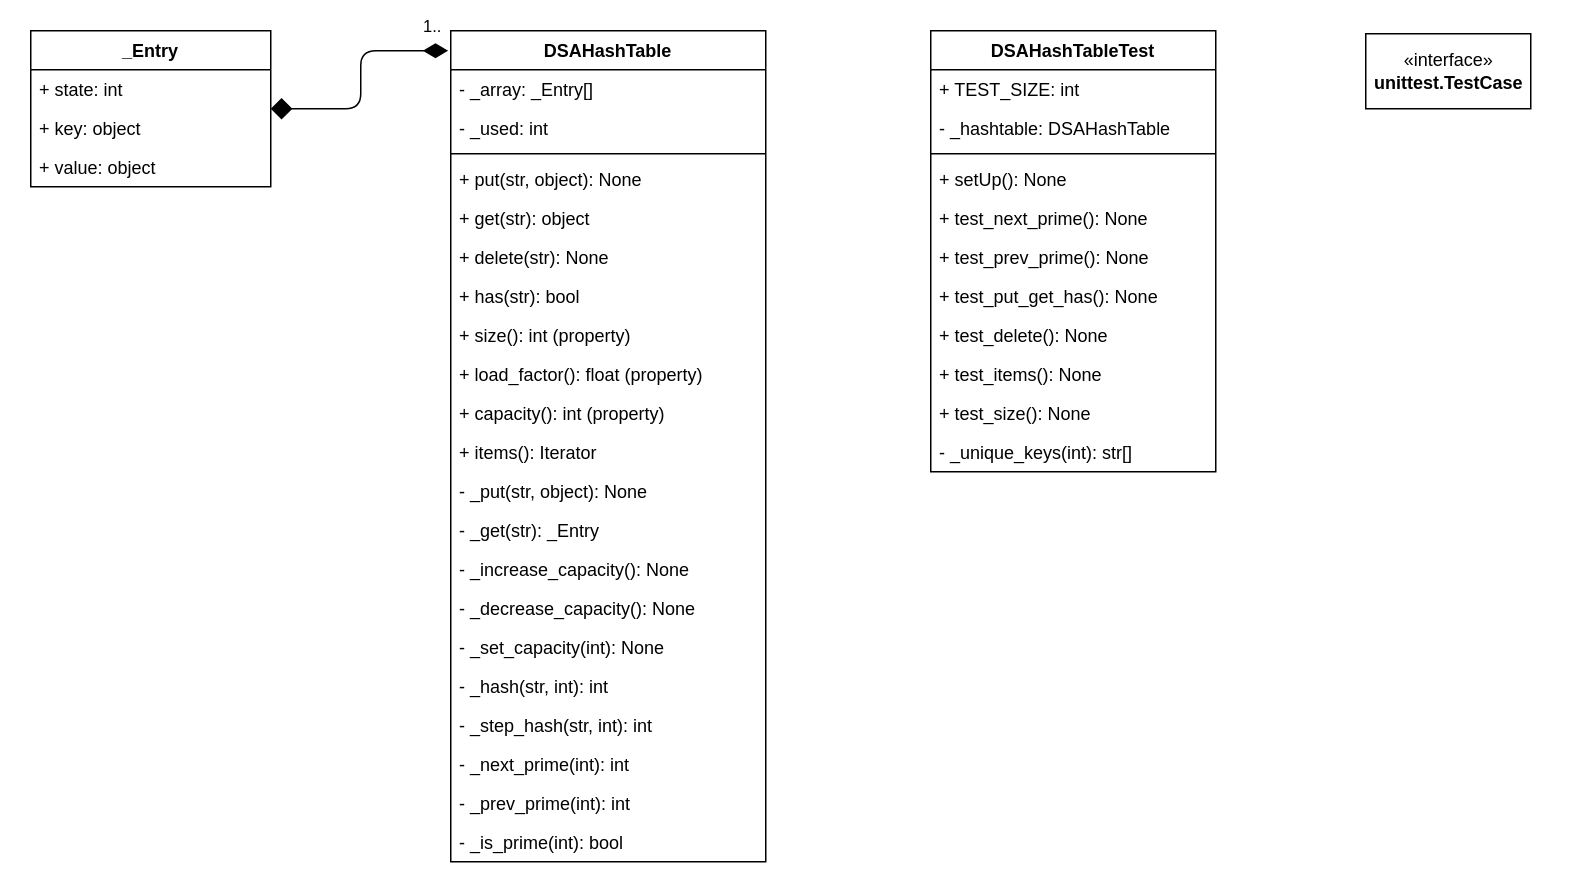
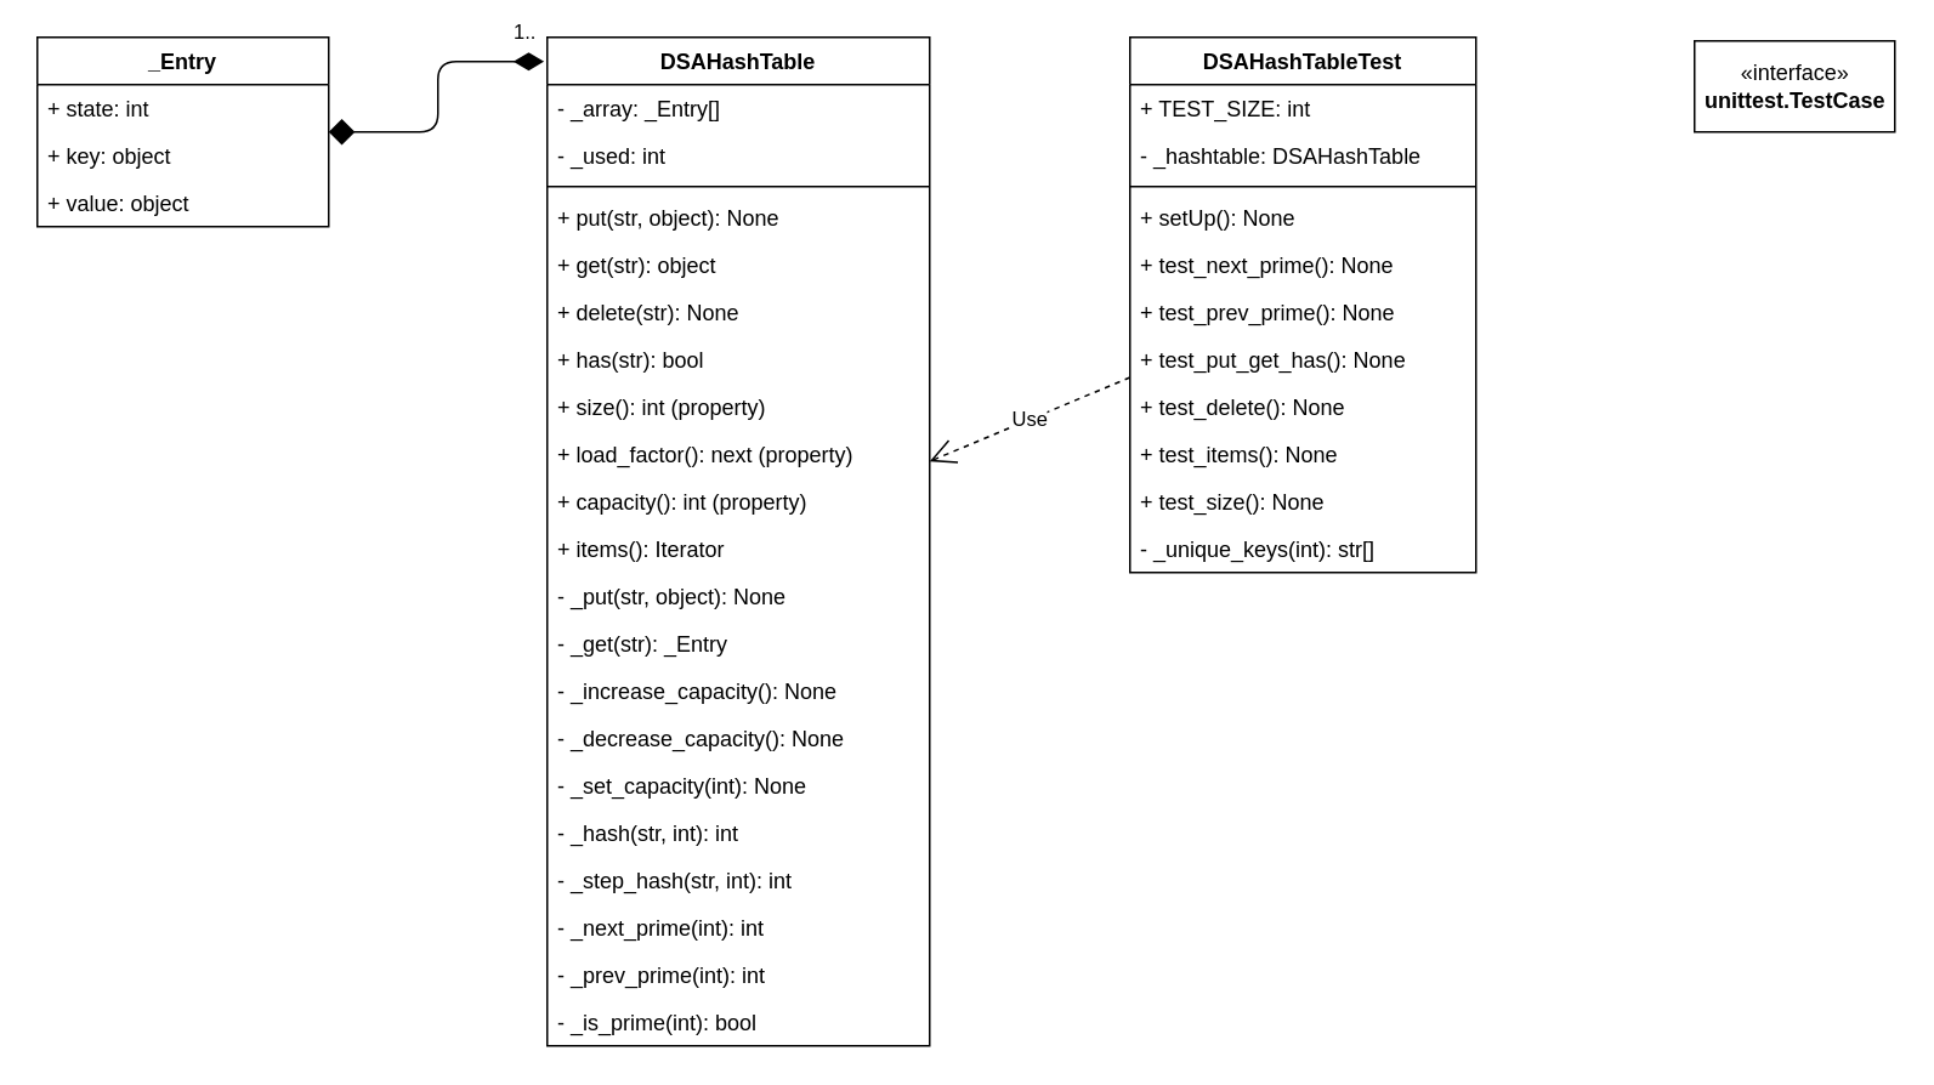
  <mxCell id="0" />
  <mxCell id="1" parent="0" />
  <mxCell id="2" value="DSAHashTable" style="swimlane;fontStyle=1;align=center;verticalAlign=top;childLayout=stackLayout;horizontal=1;startSize=26;horizontalStack=0;resizeParent=1;resizeParentMax=0;resizeLast=0;collapsible=1;marginBottom=0;" vertex="1" parent="1"><mxGeometry x="300" y="20" width="210" height="554" as="geometry" /></mxCell>
  <mxCell id="3" value="- _array: _Entry[]" style="text;strokeColor=none;fillColor=none;align=left;verticalAlign=top;spacingLeft=4;spacingRight=4;overflow=hidden;rotatable=0;points=[[0,0.5],[1,0.5]];portConstraint=eastwest;" vertex="1" parent="2"><mxGeometry y="26" width="210" height="26" as="geometry" /></mxCell>
  <mxCell id="4" value="- _used: int" style="text;strokeColor=none;fillColor=none;align=left;verticalAlign=top;spacingLeft=4;spacingRight=4;overflow=hidden;rotatable=0;points=[[0,0.5],[1,0.5]];portConstraint=eastwest;" vertex="1" parent="2"><mxGeometry y="52" width="210" height="26" as="geometry" /></mxCell>
  <mxCell id="5" value="" style="line;strokeWidth=1;fillColor=none;align=left;verticalAlign=middle;spacingTop=-1;spacingLeft=3;spacingRight=3;rotatable=0;labelPosition=right;points=[];portConstraint=eastwest;" vertex="1" parent="2"><mxGeometry y="78" width="210" height="8" as="geometry" /></mxCell>
  <mxCell id="6" value="+ put(str, object): None" style="text;strokeColor=none;fillColor=none;align=left;verticalAlign=top;spacingLeft=4;spacingRight=4;overflow=hidden;rotatable=0;points=[[0,0.5],[1,0.5]];portConstraint=eastwest;" vertex="1" parent="2"><mxGeometry y="86" width="210" height="26" as="geometry" /></mxCell>
  <mxCell id="7" value="+ get(str): object" style="text;strokeColor=none;fillColor=none;align=left;verticalAlign=top;spacingLeft=4;spacingRight=4;overflow=hidden;rotatable=0;points=[[0,0.5],[1,0.5]];portConstraint=eastwest;" vertex="1" parent="2"><mxGeometry y="112" width="210" height="26" as="geometry" /></mxCell>
  <mxCell id="8" value="+ delete(str): None" style="text;strokeColor=none;fillColor=none;align=left;verticalAlign=top;spacingLeft=4;spacingRight=4;overflow=hidden;rotatable=0;points=[[0,0.5],[1,0.5]];portConstraint=eastwest;" vertex="1" parent="2"><mxGeometry y="138" width="210" height="26" as="geometry" /></mxCell>
  <mxCell id="9" value="+ has(str): bool" style="text;strokeColor=none;fillColor=none;align=left;verticalAlign=top;spacingLeft=4;spacingRight=4;overflow=hidden;rotatable=0;points=[[0,0.5],[1,0.5]];portConstraint=eastwest;" vertex="1" parent="2"><mxGeometry y="164" width="210" height="26" as="geometry" /></mxCell>
  <mxCell id="10" value="+ size(): int (property)" style="text;strokeColor=none;fillColor=none;align=left;verticalAlign=top;spacingLeft=4;spacingRight=4;overflow=hidden;rotatable=0;points=[[0,0.5],[1,0.5]];portConstraint=eastwest;" vertex="1" parent="2"><mxGeometry y="190" width="210" height="26" as="geometry" /></mxCell>
- <mxCell id="11" value="+ load_factor(): float (property)" style="text;strokeColor=none;fillColor=none;align=left;verticalAlign=top;spacingLeft=4;spacingRight=4;overflow=hidden;rotatable=0;points=[[0,0.5],[1,0.5]];portConstraint=eastwest;" vertex="1" parent="2"><mxGeometry y="216" width="210" height="26" as="geometry" /></mxCell>
+ <mxCell id="11" value="+ load_factor(): next (property)" style="text;strokeColor=none;fillColor=none;align=left;verticalAlign=top;spacingLeft=4;spacingRight=4;overflow=hidden;rotatable=0;points=[[0,0.5],[1,0.5]];portConstraint=eastwest;" vertex="1" parent="2"><mxGeometry y="216" width="210" height="26" as="geometry" /></mxCell>
  <mxCell id="12" value="+ capacity(): int (property)" style="text;strokeColor=none;fillColor=none;align=left;verticalAlign=top;spacingLeft=4;spacingRight=4;overflow=hidden;rotatable=0;points=[[0,0.5],[1,0.5]];portConstraint=eastwest;" vertex="1" parent="2"><mxGeometry y="242" width="210" height="26" as="geometry" /></mxCell>
  <mxCell id="13" value="+ items(): Iterator" style="text;strokeColor=none;fillColor=none;align=left;verticalAlign=top;spacingLeft=4;spacingRight=4;overflow=hidden;rotatable=0;points=[[0,0.5],[1,0.5]];portConstraint=eastwest;" vertex="1" parent="2"><mxGeometry y="268" width="210" height="26" as="geometry" /></mxCell>
  <mxCell id="14" value="- _put(str, object): None" style="text;strokeColor=none;fillColor=none;align=left;verticalAlign=top;spacingLeft=4;spacingRight=4;overflow=hidden;rotatable=0;points=[[0,0.5],[1,0.5]];portConstraint=eastwest;" vertex="1" parent="2"><mxGeometry y="294" width="210" height="26" as="geometry" /></mxCell>
  <mxCell id="15" value="- _get(str): _Entry" style="text;strokeColor=none;fillColor=none;align=left;verticalAlign=top;spacingLeft=4;spacingRight=4;overflow=hidden;rotatable=0;points=[[0,0.5],[1,0.5]];portConstraint=eastwest;" vertex="1" parent="2"><mxGeometry y="320" width="210" height="26" as="geometry" /></mxCell>
  <mxCell id="16" value="- _increase_capacity(): None" style="text;strokeColor=none;fillColor=none;align=left;verticalAlign=top;spacingLeft=4;spacingRight=4;overflow=hidden;rotatable=0;points=[[0,0.5],[1,0.5]];portConstraint=eastwest;" vertex="1" parent="2"><mxGeometry y="346" width="210" height="26" as="geometry" /></mxCell>
  <mxCell id="17" value="- _decrease_capacity(): None" style="text;strokeColor=none;fillColor=none;align=left;verticalAlign=top;spacingLeft=4;spacingRight=4;overflow=hidden;rotatable=0;points=[[0,0.5],[1,0.5]];portConstraint=eastwest;" vertex="1" parent="2"><mxGeometry y="372" width="210" height="26" as="geometry" /></mxCell>
  <mxCell id="18" value="- _set_capacity(int): None" style="text;strokeColor=none;fillColor=none;align=left;verticalAlign=top;spacingLeft=4;spacingRight=4;overflow=hidden;rotatable=0;points=[[0,0.5],[1,0.5]];portConstraint=eastwest;" vertex="1" parent="2"><mxGeometry y="398" width="210" height="26" as="geometry" /></mxCell>
  <mxCell id="19" value="- _hash(str, int): int" style="text;strokeColor=none;fillColor=none;align=left;verticalAlign=top;spacingLeft=4;spacingRight=4;overflow=hidden;rotatable=0;points=[[0,0.5],[1,0.5]];portConstraint=eastwest;" vertex="1" parent="2"><mxGeometry y="424" width="210" height="26" as="geometry" /></mxCell>
  <mxCell id="20" value="- _step_hash(str, int): int" style="text;strokeColor=none;fillColor=none;align=left;verticalAlign=top;spacingLeft=4;spacingRight=4;overflow=hidden;rotatable=0;points=[[0,0.5],[1,0.5]];portConstraint=eastwest;" vertex="1" parent="2"><mxGeometry y="450" width="210" height="26" as="geometry" /></mxCell>
  <mxCell id="21" value="- _next_prime(int): int" style="text;strokeColor=none;fillColor=none;align=left;verticalAlign=top;spacingLeft=4;spacingRight=4;overflow=hidden;rotatable=0;points=[[0,0.5],[1,0.5]];portConstraint=eastwest;" vertex="1" parent="2"><mxGeometry y="476" width="210" height="26" as="geometry" /></mxCell>
  <mxCell id="22" value="- _prev_prime(int): int" style="text;strokeColor=none;fillColor=none;align=left;verticalAlign=top;spacingLeft=4;spacingRight=4;overflow=hidden;rotatable=0;points=[[0,0.5],[1,0.5]];portConstraint=eastwest;" vertex="1" parent="2"><mxGeometry y="502" width="210" height="26" as="geometry" /></mxCell>
  <mxCell id="23" value="- _is_prime(int): bool" style="text;strokeColor=none;fillColor=none;align=left;verticalAlign=top;spacingLeft=4;spacingRight=4;overflow=hidden;rotatable=0;points=[[0,0.5],[1,0.5]];portConstraint=eastwest;" vertex="1" parent="2"><mxGeometry y="528" width="210" height="26" as="geometry" /></mxCell>
  <mxCell id="24" value="_Entry" style="swimlane;fontStyle=1;align=center;verticalAlign=top;childLayout=stackLayout;horizontal=1;startSize=26;horizontalStack=0;resizeParent=1;resizeParentMax=0;resizeLast=0;collapsible=1;marginBottom=0;" vertex="1" parent="1"><mxGeometry x="20" y="20" width="160" height="104" as="geometry" /></mxCell>
  <mxCell id="25" value="+ state: int" style="text;strokeColor=none;fillColor=none;align=left;verticalAlign=top;spacingLeft=4;spacingRight=4;overflow=hidden;rotatable=0;points=[[0,0.5],[1,0.5]];portConstraint=eastwest;" vertex="1" parent="24"><mxGeometry y="26" width="160" height="26" as="geometry" /></mxCell>
  <mxCell id="26" value="+ key: object" style="text;strokeColor=none;fillColor=none;align=left;verticalAlign=top;spacingLeft=4;spacingRight=4;overflow=hidden;rotatable=0;points=[[0,0.5],[1,0.5]];portConstraint=eastwest;" vertex="1" parent="24"><mxGeometry y="52" width="160" height="26" as="geometry" /></mxCell>
  <mxCell id="27" value="+ value: object" style="text;strokeColor=none;fillColor=none;align=left;verticalAlign=top;spacingLeft=4;spacingRight=4;overflow=hidden;rotatable=0;points=[[0,0.5],[1,0.5]];portConstraint=eastwest;" vertex="1" parent="24"><mxGeometry y="78" width="160" height="26" as="geometry" /></mxCell>
  <mxCell id="28" value="1.." style="endArrow=diamond;html=1;endSize=12;startArrow=diamondThin;startSize=14;startFill=1;edgeStyle=orthogonalEdgeStyle;align=left;verticalAlign=bottom;exitX=-0.008;exitY=0.024;exitDx=0;exitDy=0;exitPerimeter=0;" edge="1" parent="1" source="2" target="24"><mxGeometry x="-0.767" y="-7" relative="1" as="geometry"><mxPoint x="50" y="766" as="sourcePoint" /><mxPoint x="210" y="766" as="targetPoint" /><mxPoint as="offset" /></mxGeometry></mxCell>
  <mxCell id="29" value="DSAHashTableTest" style="swimlane;fontStyle=1;align=center;verticalAlign=top;childLayout=stackLayout;horizontal=1;startSize=26;horizontalStack=0;resizeParent=1;resizeParentMax=0;resizeLast=0;collapsible=1;marginBottom=0;" vertex="1" parent="1"><mxGeometry x="620" y="20" width="190" height="294" as="geometry" /></mxCell>
  <mxCell id="30" value="+ TEST_SIZE: int" style="text;strokeColor=none;fillColor=none;align=left;verticalAlign=top;spacingLeft=4;spacingRight=4;overflow=hidden;rotatable=0;points=[[0,0.5],[1,0.5]];portConstraint=eastwest;" vertex="1" parent="29"><mxGeometry y="26" width="190" height="26" as="geometry" /></mxCell>
  <mxCell id="31" value="- _hashtable: DSAHashTable" style="text;strokeColor=none;fillColor=none;align=left;verticalAlign=top;spacingLeft=4;spacingRight=4;overflow=hidden;rotatable=0;points=[[0,0.5],[1,0.5]];portConstraint=eastwest;" vertex="1" parent="29"><mxGeometry y="52" width="190" height="26" as="geometry" /></mxCell>
  <mxCell id="32" value="" style="line;strokeWidth=1;fillColor=none;align=left;verticalAlign=middle;spacingTop=-1;spacingLeft=3;spacingRight=3;rotatable=0;labelPosition=right;points=[];portConstraint=eastwest;" vertex="1" parent="29"><mxGeometry y="78" width="190" height="8" as="geometry" /></mxCell>
  <mxCell id="33" value="+ setUp(): None" style="text;strokeColor=none;fillColor=none;align=left;verticalAlign=top;spacingLeft=4;spacingRight=4;overflow=hidden;rotatable=0;points=[[0,0.5],[1,0.5]];portConstraint=eastwest;" vertex="1" parent="29"><mxGeometry y="86" width="190" height="26" as="geometry" /></mxCell>
  <mxCell id="34" value="+ test_next_prime(): None" style="text;strokeColor=none;fillColor=none;align=left;verticalAlign=top;spacingLeft=4;spacingRight=4;overflow=hidden;rotatable=0;points=[[0,0.5],[1,0.5]];portConstraint=eastwest;" vertex="1" parent="29"><mxGeometry y="112" width="190" height="26" as="geometry" /></mxCell>
  <mxCell id="35" value="+ test_prev_prime(): None" style="text;strokeColor=none;fillColor=none;align=left;verticalAlign=top;spacingLeft=4;spacingRight=4;overflow=hidden;rotatable=0;points=[[0,0.5],[1,0.5]];portConstraint=eastwest;" vertex="1" parent="29"><mxGeometry y="138" width="190" height="26" as="geometry" /></mxCell>
  <mxCell id="36" value="+ test_put_get_has(): None" style="text;strokeColor=none;fillColor=none;align=left;verticalAlign=top;spacingLeft=4;spacingRight=4;overflow=hidden;rotatable=0;points=[[0,0.5],[1,0.5]];portConstraint=eastwest;" vertex="1" parent="29"><mxGeometry y="164" width="190" height="26" as="geometry" /></mxCell>
  <mxCell id="37" value="+ test_delete(): None" style="text;strokeColor=none;fillColor=none;align=left;verticalAlign=top;spacingLeft=4;spacingRight=4;overflow=hidden;rotatable=0;points=[[0,0.5],[1,0.5]];portConstraint=eastwest;" vertex="1" parent="29"><mxGeometry y="190" width="190" height="26" as="geometry" /></mxCell>
  <mxCell id="38" value="+ test_items(): None" style="text;strokeColor=none;fillColor=none;align=left;verticalAlign=top;spacingLeft=4;spacingRight=4;overflow=hidden;rotatable=0;points=[[0,0.5],[1,0.5]];portConstraint=eastwest;" vertex="1" parent="29"><mxGeometry y="216" width="190" height="26" as="geometry" /></mxCell>
  <mxCell id="39" value="+ test_size(): None" style="text;strokeColor=none;fillColor=none;align=left;verticalAlign=top;spacingLeft=4;spacingRight=4;overflow=hidden;rotatable=0;points=[[0,0.5],[1,0.5]];portConstraint=eastwest;" vertex="1" parent="29"><mxGeometry y="242" width="190" height="26" as="geometry" /></mxCell>
  <mxCell id="40" value="- _unique_keys(int): str[]" style="text;strokeColor=none;fillColor=none;align=left;verticalAlign=top;spacingLeft=4;spacingRight=4;overflow=hidden;rotatable=0;points=[[0,0.5],[1,0.5]];portConstraint=eastwest;" vertex="1" parent="29"><mxGeometry y="268" width="190" height="26" as="geometry" /></mxCell>
- <mxCell id="41" value="«interface»&lt;br&gt;&lt;b&gt;unittest.TestCase&lt;/b&gt;" style="html=1;" vertex="1" parent="1"><mxGeometry x="910" y="22" width="110" height="50" as="geometry" /></mxCell>
+ <mxCell id="41" value="«interface»&lt;br&gt;&lt;b&gt;unittest.TestCase&lt;/b&gt;" style="html=1;" vertex="1" parent="1"><mxGeometry x="930" y="22" width="110" height="50" as="geometry" /></mxCell>
+ <mxCell id="42" value="Use" style="endArrow=open;endSize=12;dashed=1;html=1;" edge="1" parent="1" source="29" target="2"><mxGeometry width="160" relative="1" as="geometry"><mxPoint x="650" y="287.5" as="sourcePoint" /><mxPoint x="810" y="287.5" as="targetPoint" /></mxGeometry></mxCell>
